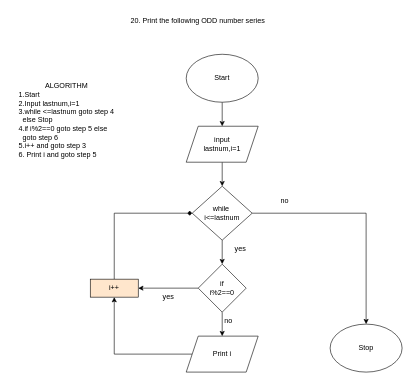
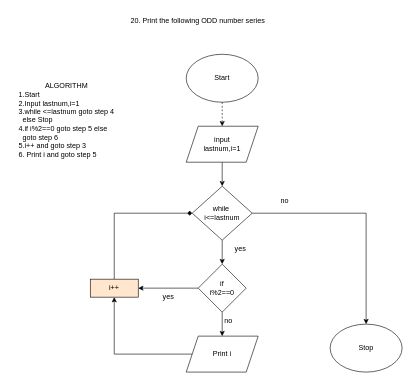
  <mxCell id="0" />
  <mxCell id="1" parent="0" />
- <mxCell id="2" value="" style="edgeStyle=orthogonalEdgeStyle;rounded=0;orthogonalLoop=1;jettySize=auto;html=1;" parent="1" source="3" target="5" edge="1"><mxGeometry relative="1" as="geometry" /></mxCell>
+ <mxCell id="2" value="" style="edgeStyle=orthogonalEdgeStyle;rounded=0;orthogonalLoop=1;jettySize=auto;html=1;dashed=1;" parent="1" source="3" target="5" edge="1"><mxGeometry relative="1" as="geometry" /></mxCell>
  <mxCell id="3" value="Start" style="ellipse;whiteSpace=wrap;html=1;" parent="1" vertex="1"><mxGeometry x="310" y="90" width="120" height="80" as="geometry" /></mxCell>
  <mxCell id="4" value="" style="edgeStyle=orthogonalEdgeStyle;rounded=0;orthogonalLoop=1;jettySize=auto;html=1;" parent="1" source="5" target="8" edge="1"><mxGeometry relative="1" as="geometry" /></mxCell>
  <mxCell id="5" value="input&lt;br&gt;lastnum,i=1" style="shape=parallelogram;perimeter=parallelogramPerimeter;whiteSpace=wrap;html=1;fixedSize=1;" parent="1" vertex="1"><mxGeometry x="310" y="210" width="120" height="60" as="geometry" /></mxCell>
  <mxCell id="6" value="" style="edgeStyle=orthogonalEdgeStyle;rounded=0;orthogonalLoop=1;jettySize=auto;html=1;" parent="1" source="8" target="11" edge="1"><mxGeometry relative="1" as="geometry" /></mxCell>
  <mxCell id="7" style="edgeStyle=orthogonalEdgeStyle;rounded=0;orthogonalLoop=1;jettySize=auto;html=1;exitX=1;exitY=0.5;exitDx=0;exitDy=0;entryX=0.5;entryY=0;entryDx=0;entryDy=0;" parent="1" source="8" target="19" edge="1"><mxGeometry relative="1" as="geometry" /></mxCell>
  <mxCell id="8" value="while&amp;nbsp;&lt;br&gt;i&amp;lt;=lastnum" style="rhombus;whiteSpace=wrap;html=1;" parent="1" vertex="1"><mxGeometry x="320" y="310" width="100" height="90" as="geometry" /></mxCell>
  <mxCell id="9" value="" style="edgeStyle=orthogonalEdgeStyle;rounded=0;orthogonalLoop=1;jettySize=auto;html=1;" parent="1" source="11" target="13" edge="1"><mxGeometry relative="1" as="geometry" /></mxCell>
  <mxCell id="10" value="" style="edgeStyle=orthogonalEdgeStyle;rounded=0;orthogonalLoop=1;jettySize=auto;html=1;" parent="1" source="11" target="15" edge="1"><mxGeometry relative="1" as="geometry" /></mxCell>
  <mxCell id="11" value="if&lt;br&gt;i%2==0" style="rhombus;whiteSpace=wrap;html=1;" parent="1" vertex="1"><mxGeometry x="330" y="440" width="80" height="80" as="geometry" /></mxCell>
  <mxCell id="12" value="" style="edgeStyle=orthogonalEdgeStyle;rounded=0;orthogonalLoop=1;jettySize=auto;html=1;" parent="1" source="13" target="15" edge="1"><mxGeometry relative="1" as="geometry" /></mxCell>
  <mxCell id="13" value="Print i" style="shape=parallelogram;perimeter=parallelogramPerimeter;whiteSpace=wrap;html=1;fixedSize=1;" parent="1" vertex="1"><mxGeometry x="310" y="560" width="120" height="60" as="geometry" /></mxCell>
  <mxCell id="14" style="edgeStyle=orthogonalEdgeStyle;rounded=0;orthogonalLoop=1;jettySize=auto;html=1;exitX=0.5;exitY=0;exitDx=0;exitDy=0;entryX=0;entryY=0.5;entryDx=0;entryDy=0;endArrow=diamond;" parent="1" source="15" target="8" edge="1"><mxGeometry relative="1" as="geometry" /></mxCell>
  <mxCell id="15" value="i++" style="whiteSpace=wrap;html=1;fillColor=#ffe6cc;" parent="1" vertex="1"><mxGeometry x="150" y="465" width="80" height="30" as="geometry" /></mxCell>
  <mxCell id="16" value="no" style="text;html=1;align=center;verticalAlign=middle;resizable=0;points=[];autosize=1;strokeColor=none;fillColor=none;" parent="1" vertex="1"><mxGeometry x="360" y="520" width="40" height="30" as="geometry" /></mxCell>
  <mxCell id="17" value="yes" style="text;html=1;align=center;verticalAlign=middle;resizable=0;points=[];autosize=1;strokeColor=none;fillColor=none;" parent="1" vertex="1"><mxGeometry x="260" y="480" width="40" height="30" as="geometry" /></mxCell>
  <mxCell id="18" value="yes" style="text;html=1;align=center;verticalAlign=middle;resizable=0;points=[];autosize=1;strokeColor=none;fillColor=none;" parent="1" vertex="1"><mxGeometry x="380" y="400" width="40" height="30" as="geometry" /></mxCell>
  <mxCell id="19" value="Stop" style="ellipse;whiteSpace=wrap;html=1;" parent="1" vertex="1"><mxGeometry x="550" y="540" width="120" height="80" as="geometry" /></mxCell>
  <mxCell id="20" value="20. Print the following ODD number series" style="text;html=1;align=center;verticalAlign=middle;resizable=0;points=[];autosize=1;strokeColor=none;fillColor=none;" parent="1" vertex="1"><mxGeometry x="204" y="20" width="250" height="30" as="geometry" /></mxCell>
  <mxCell id="21" value="ALGORITHM&lt;br&gt;&lt;div style=&quot;text-align: left;&quot;&gt;&lt;span style=&quot;background-color: initial;&quot;&gt;1.Start&lt;/span&gt;&lt;/div&gt;&lt;div style=&quot;text-align: left;&quot;&gt;&lt;span style=&quot;background-color: initial;&quot;&gt;2.Input lastnum,i=1&lt;/span&gt;&lt;/div&gt;&lt;div style=&quot;text-align: left;&quot;&gt;&lt;span style=&quot;background-color: initial;&quot;&gt;3.while &amp;lt;=lastnum goto step 4&lt;/span&gt;&lt;/div&gt;&lt;div style=&quot;text-align: left;&quot;&gt;&lt;span style=&quot;background-color: initial;&quot;&gt;&amp;nbsp; else Stop&lt;/span&gt;&lt;/div&gt;&lt;div style=&quot;text-align: left;&quot;&gt;&lt;span style=&quot;background-color: initial;&quot;&gt;4.if i%2==0 goto step 5 else&amp;nbsp;&lt;/span&gt;&lt;/div&gt;&lt;div style=&quot;text-align: left;&quot;&gt;&lt;span style=&quot;background-color: initial;&quot;&gt;&amp;nbsp; goto step 6&lt;/span&gt;&lt;/div&gt;&lt;div style=&quot;text-align: left;&quot;&gt;&lt;span style=&quot;background-color: initial;&quot;&gt;5.i++ and goto step 3&lt;/span&gt;&lt;/div&gt;&lt;div style=&quot;text-align: left;&quot;&gt;&lt;span style=&quot;background-color: initial;&quot;&gt;6. Print i and goto step 5&lt;/span&gt;&lt;/div&gt;" style="text;html=1;align=center;verticalAlign=middle;resizable=0;points=[];autosize=1;strokeColor=none;fillColor=none;" vertex="1" parent="1"><mxGeometry x="20" y="130" width="180" height="140" as="geometry" /></mxCell>
  <mxCell id="22" value="no" style="text;html=1;align=center;verticalAlign=middle;resizable=0;points=[];autosize=1;strokeColor=none;fillColor=none;" vertex="1" parent="1"><mxGeometry x="454" y="320" width="40" height="30" as="geometry" /></mxCell>
